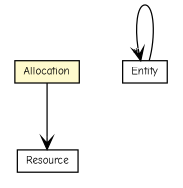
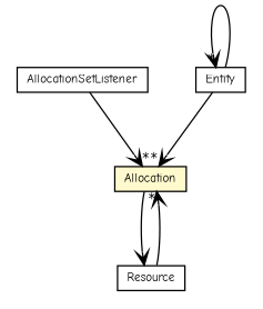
  digraph {
    fontname="Comic Neue"
    nodesep=0.25
    ranksep=0.5
    node [fontcolor=black fontname="Comic Neue" fontsize=9.0 shape=plaintext]
    edge [arrowhead=open color=black fontcolor=black fontname="Comic Neue" fontsize=10.0 headlabel="*" headport=p labelfontname=Helvetica labelfontsize=10 tailport=p]
+   n1 [label=<<table title="jsl.modeling.elements.resource.SeizeResources.AllocationSetListener" border="0" cellborder="1" cellspacing="0" cellpadding="2" port="p" href="./SeizeResources.AllocationSetListener.html"> 		<tr><td><table border="0" cellspacing="0" cellpadding="1"> <tr><td align="center" balign="center"> AllocationSetListener </td></tr> 		</table></td></tr> 		</table>>]
    n2 [label=<<table title="jsl.modeling.elements.resource.Allocation" border="0" cellborder="1" cellspacing="0" cellpadding="2" port="p" bgcolor="lemonChiffon" href="./Allocation.html"> 		<tr><td><table border="0" cellspacing="0" cellpadding="1"> <tr><td align="center" balign="center"> Allocation </td></tr> 		</table></td></tr> 		</table>>]
    n3 [label=<<table title="jsl.modeling.elements.resource.Resource" border="0" cellborder="1" cellspacing="0" cellpadding="2" port="p" href="./Resource.html"> 		<tr><td><table border="0" cellspacing="0" cellpadding="1"> <tr><td align="center" balign="center"> Resource </td></tr> 		</table></td></tr> 		</table>>]
    n4 [label=<<table title="jsl.modeling.elements.resource.Entity" border="0" cellborder="1" cellspacing="0" cellpadding="2" port="p" href="./Entity.html"> 		<tr><td><table border="0" cellspacing="0" cellpadding="1"> <tr><td align="center" balign="center"> Entity </td></tr> 		</table></td></tr> 		</table>>]
+   n1 -> n2
    n2 -> n3 [headlabel=""]
+   n3 -> n2
+   n4 -> n2
    n4 -> n4
  }
